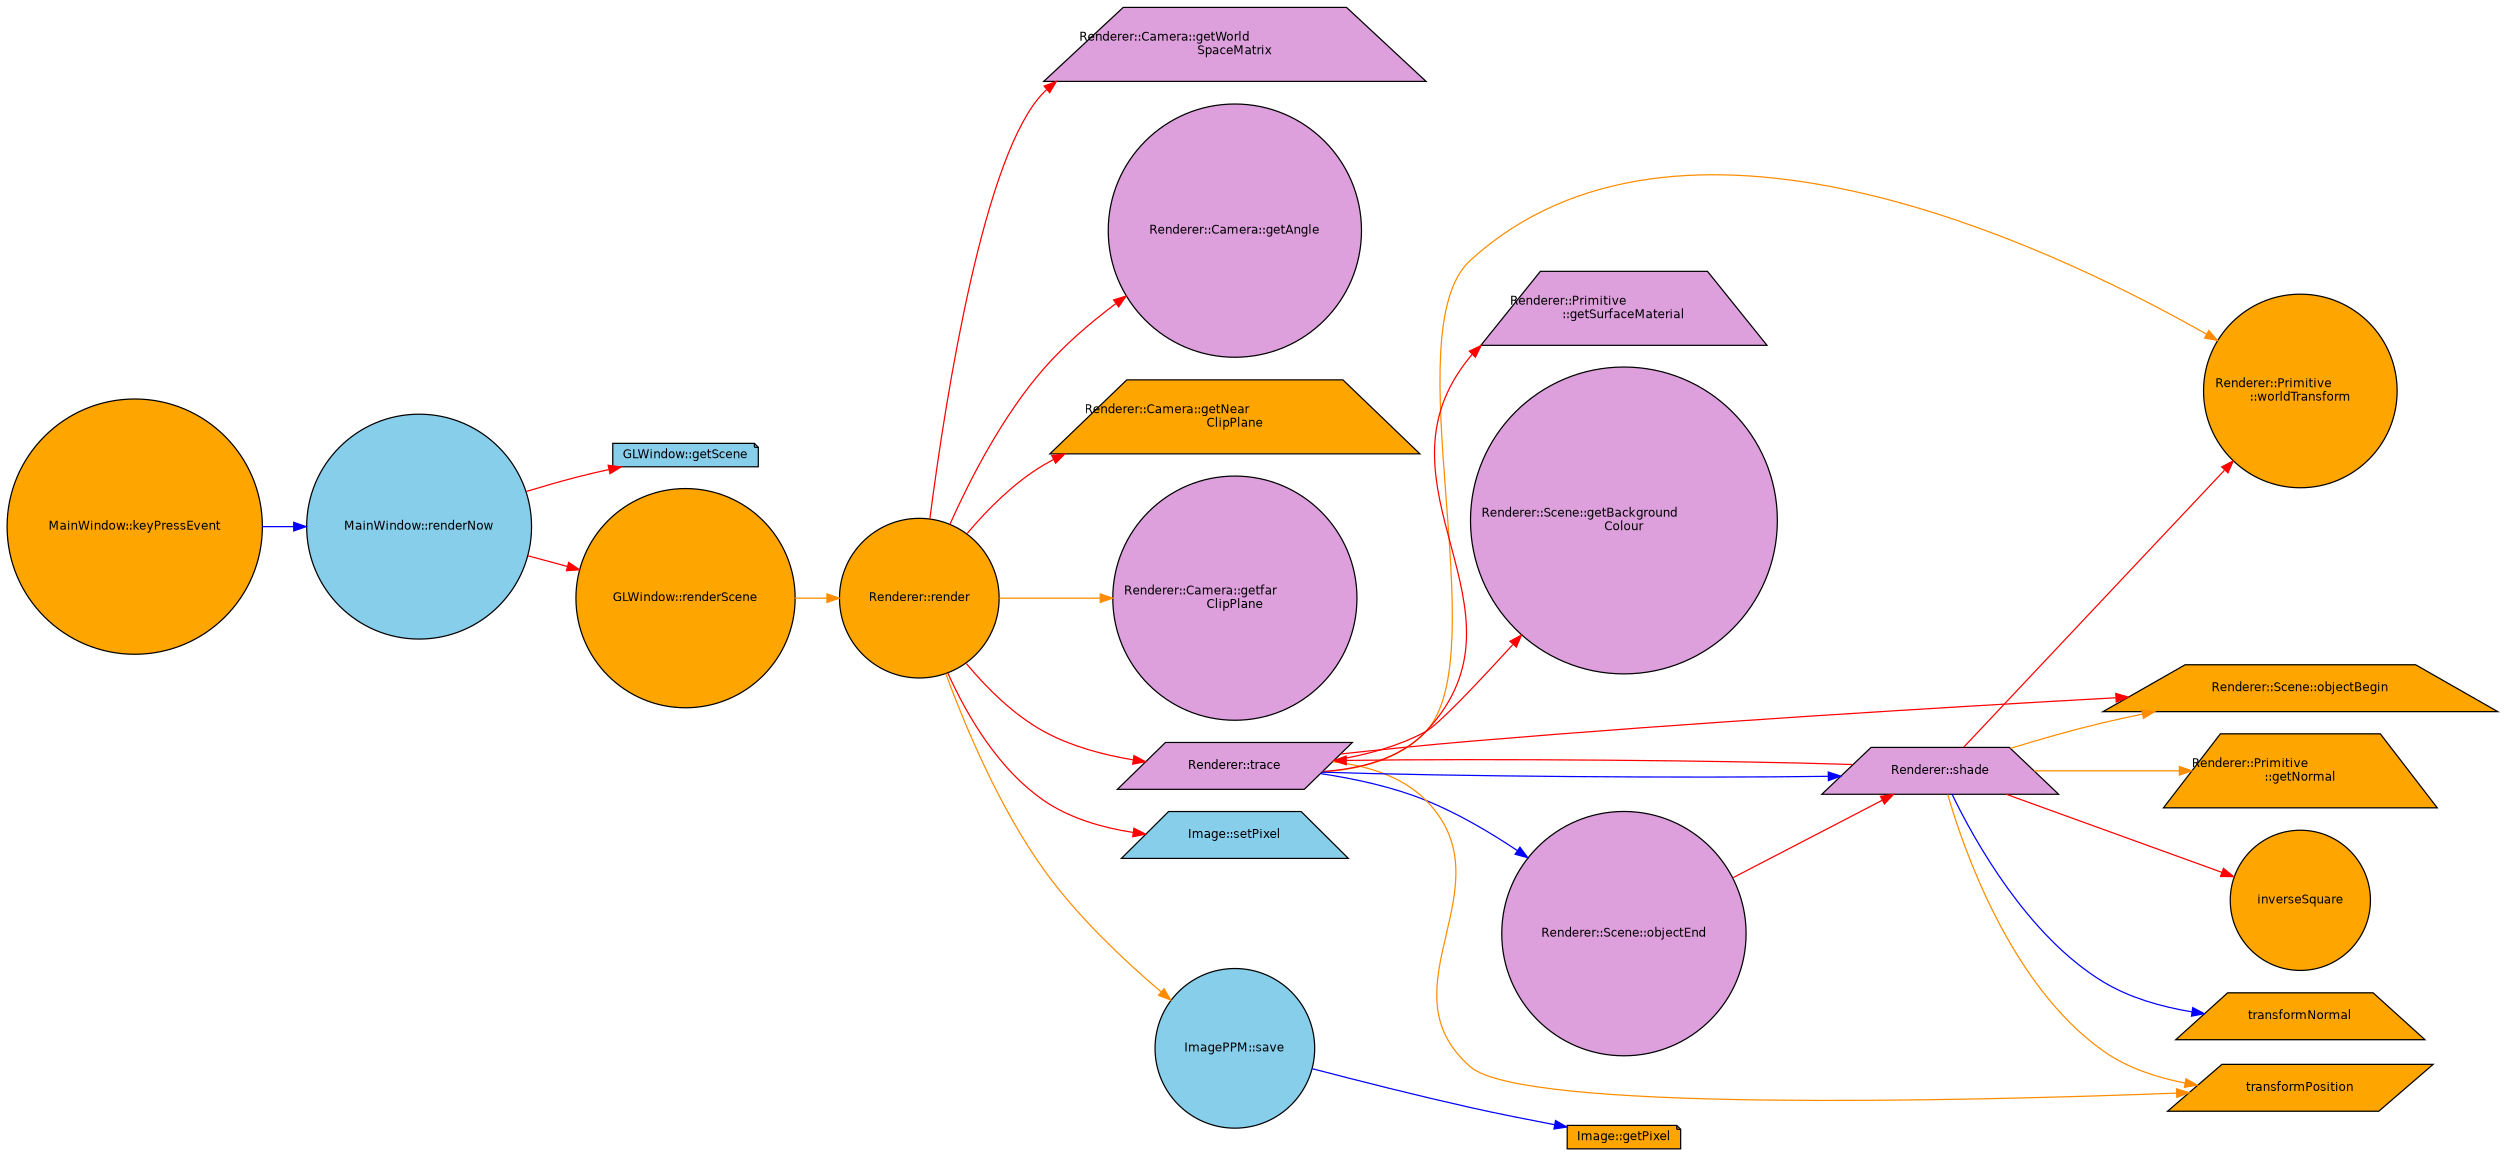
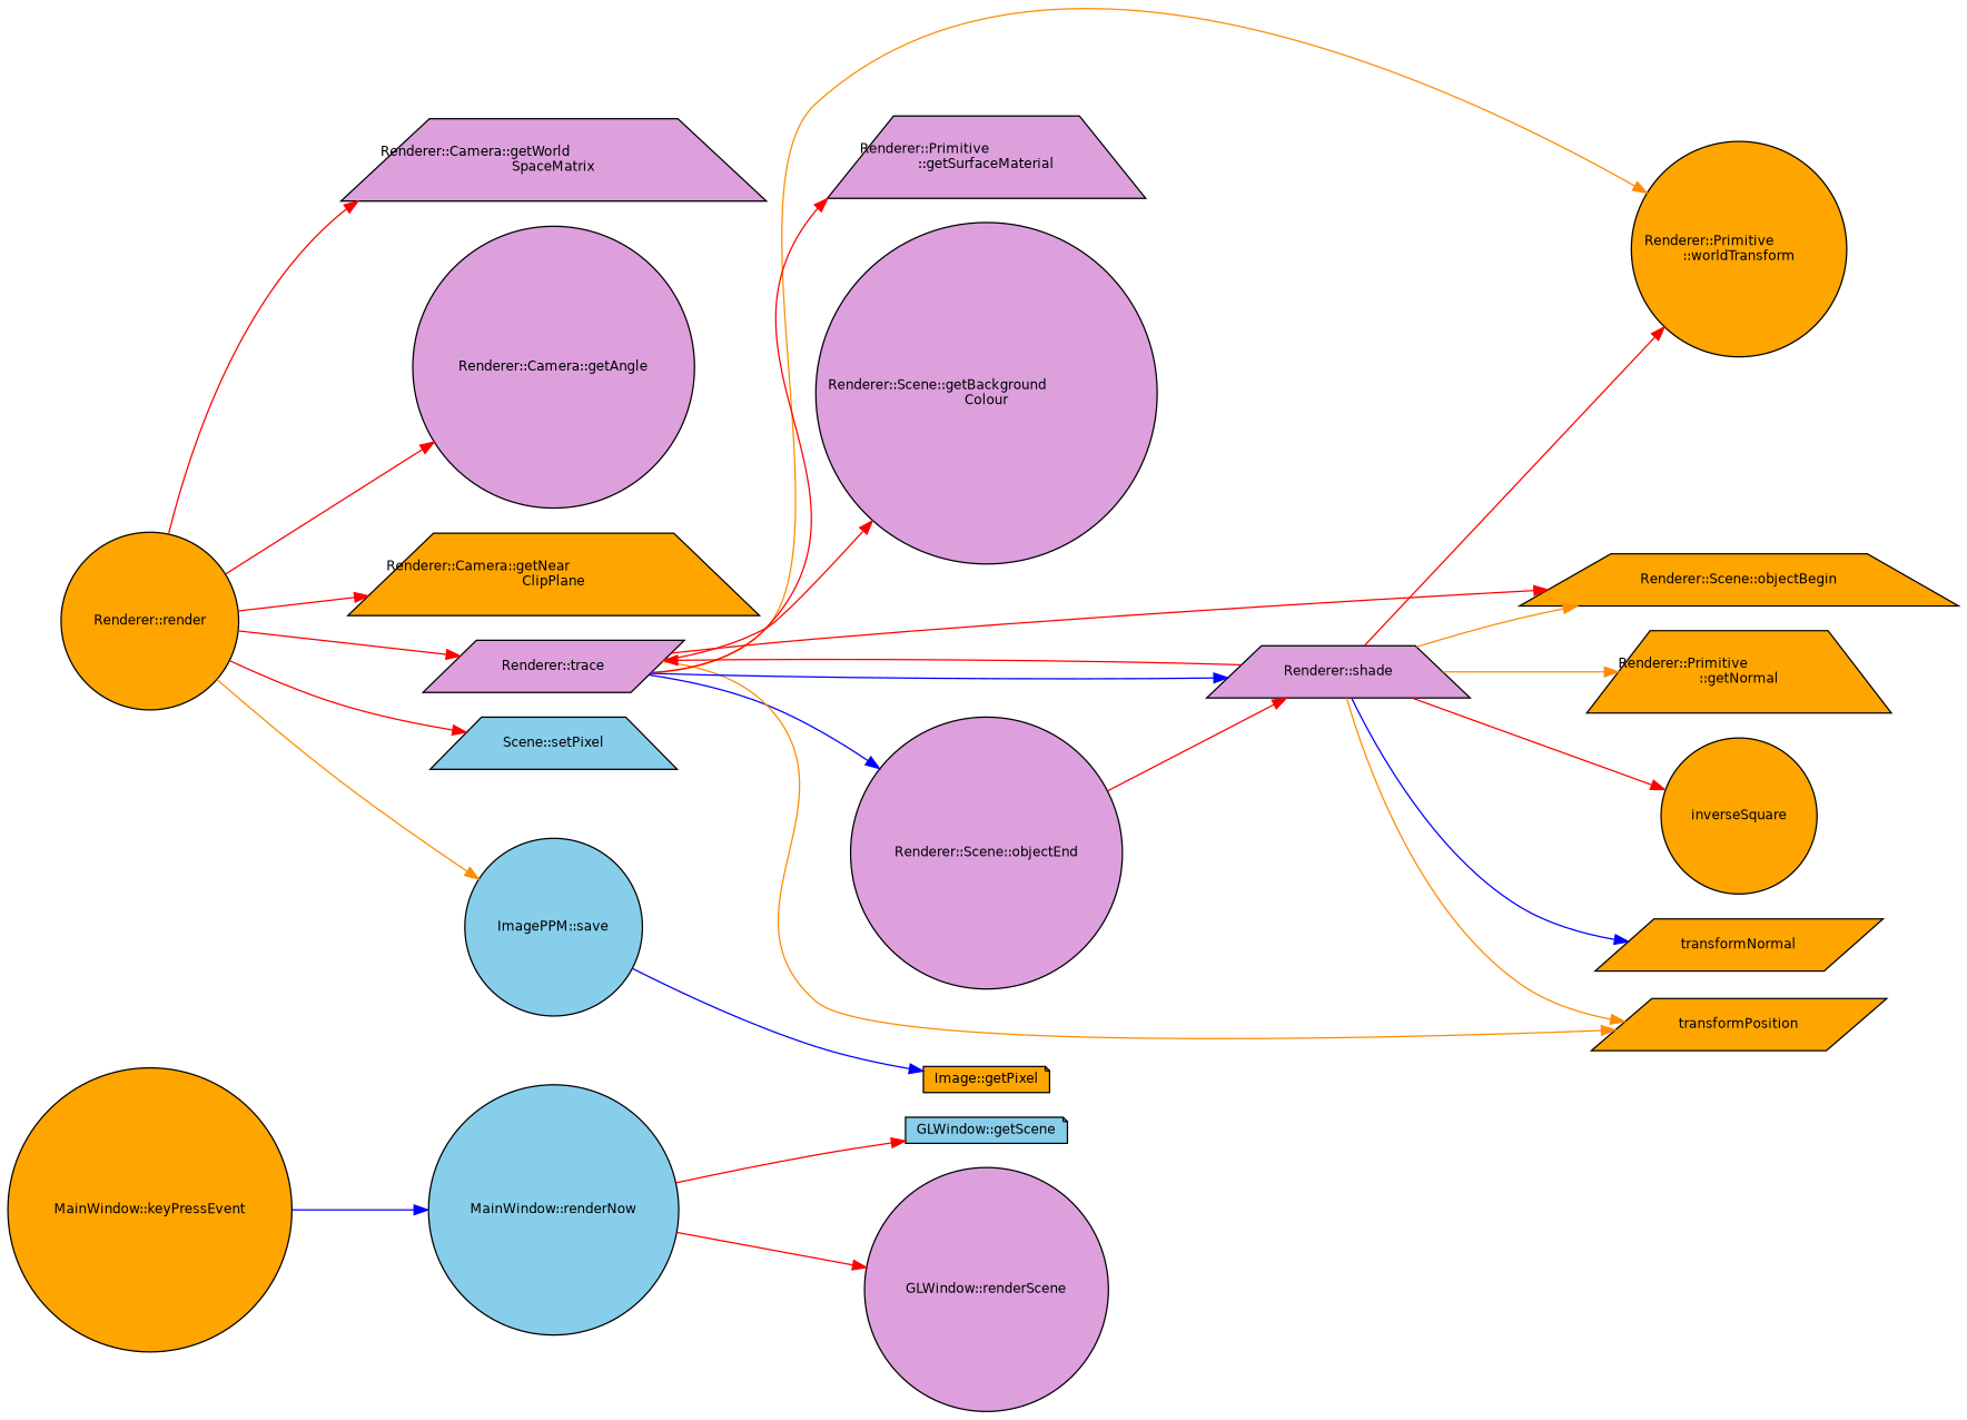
  digraph {
    rankdir=LR
    node [color=black fillcolor=orange fontname=Helvetica fontsize=10 shape=circle style=filled]
    edge [color=red fontname=Helvetica fontsize=10 labelfontname=Helvetica labelfontsize=10 style=solid]
    n1 [fontcolor=black height=0.2 label="MainWindow::keyPressEvent" width=0.4]
    n2 [fillcolor=skyblue height=0.2 label="MainWindow::renderNow" width=0.4]
    n3 [fillcolor=skyblue height=0.2 label="GLWindow::getScene" shape=note width=0.4]
-   n4 [height=0.2 label="GLWindow::renderScene" width=0.4]
+   n4 [fillcolor=plum height=0.2 label="GLWindow::renderScene" width=0.4]
    n5 [height=0.2 label="Renderer::render" width=0.4]
    n6 [fillcolor=plum height=0.2 label="Renderer::Camera::getWorld\lSpaceMatrix" shape=trapezium width=0.4]
    n7 [fillcolor=plum height=0.2 label="Renderer::Camera::getAngle" width=0.4]
    n8 [height=0.2 label="Renderer::Camera::getNear\lClipPlane" shape=trapezium width=0.4]
-   n9 [fillcolor=plum height=0.2 label="Renderer::Camera::getfar\lClipPlane" width=0.4]
    n10 [fillcolor=plum height=0.2 label="Renderer::trace" shape=parallelogram width=0.4]
-   n11 [fillcolor=skyblue height=0.2 label="Image::setPixel" shape=trapezium width=0.4]
+   n11 [fillcolor=skyblue height=0.2 label="Scene::setPixel" shape=trapezium width=0.4]
    n12 [fillcolor=skyblue height=0.2 label="ImagePPM::save" width=0.4]
    n13 [height=0.2 label="Renderer::Scene::objectBegin" shape=trapezium width=0.4]
    n14 [fillcolor=plum height=0.2 label="Renderer::Scene::objectEnd" width=0.4]
    n15 [height=0.2 label=transformPosition shape=parallelogram width=0.4]
    n16 [height=0.2 label="Renderer::Primitive\l::worldTransform" width=0.4]
    n17 [fillcolor=plum height=0.2 label="Renderer::Primitive\l::getSurfaceMaterial" shape=trapezium width=0.4]
    n18 [fillcolor=plum height=0.2 label="Renderer::shade" shape=trapezium width=0.4]
    n19 [fillcolor=plum height=0.2 label="Renderer::Scene::getBackground\lColour" width=0.4]
    n20 [height=0.2 label="Image::getPixel" shape=note width=0.4]
-   n21 [height=0.2 label=transformNormal shape=trapezium width=0.4]
+   n21 [height=0.2 label=transformNormal shape=parallelogram width=0.4]
    n22 [height=0.2 label="Renderer::Primitive\l::getNormal" shape=trapezium width=0.4]
    n23 [height=0.2 label=inverseSquare width=0.4]
    n1 -> n2 [color=blue]
    n2 -> n3
    n2 -> n4
-   n4 -> n5 [color=darkorange]
    n5 -> n6
    n5 -> n7
    n5 -> n8
-   n5 -> n9 [color=darkorange]
    n5 -> n10
    n5 -> n11
    n5 -> n12 [color=darkorange]
    n10 -> n13
    n10 -> n14 [color=blue]
    n10 -> n15 [color=darkorange]
    n10 -> n16 [color=darkorange]
    n10 -> n17
    n10 -> n18 [color=blue]
    n10 -> n19
    n12 -> n20 [color=blue]
    n14 -> n18
    n18 -> n10
    n18 -> n13 [color=darkorange]
    n18 -> n15 [color=darkorange]
    n18 -> n16
    n18 -> n21 [color=blue]
    n18 -> n22 [color=darkorange]
    n18 -> n23
  }
